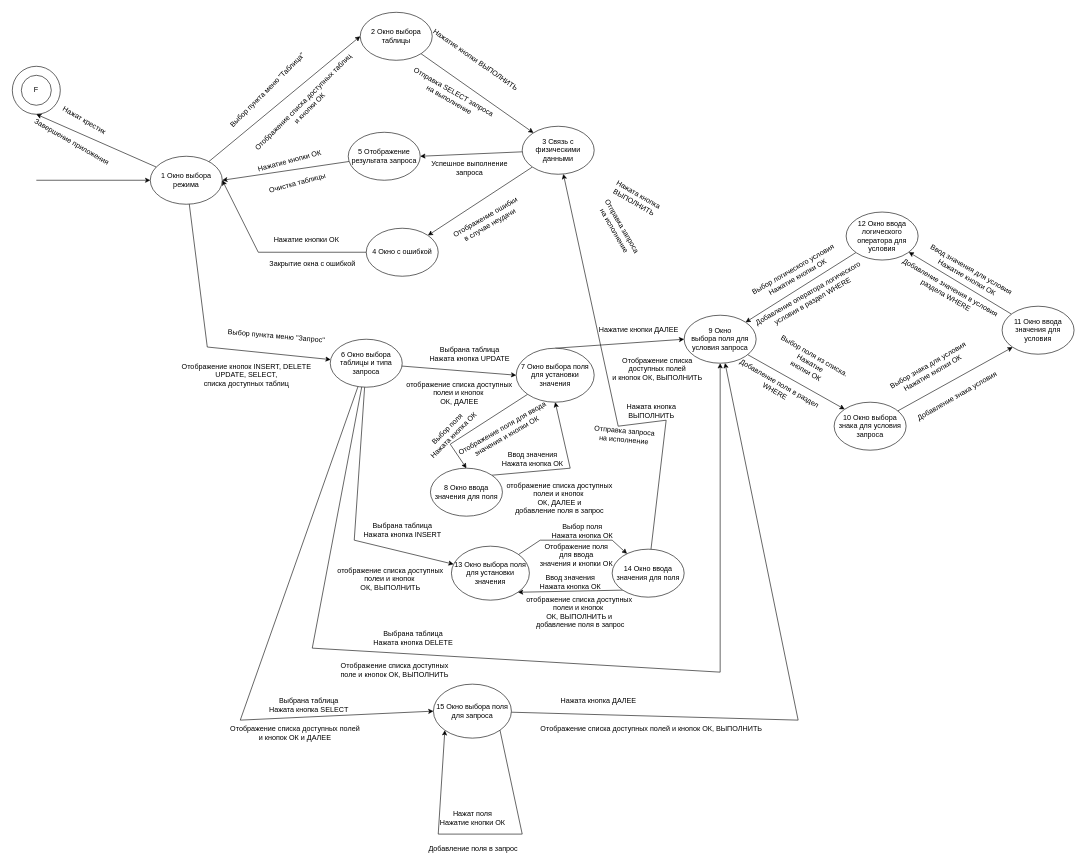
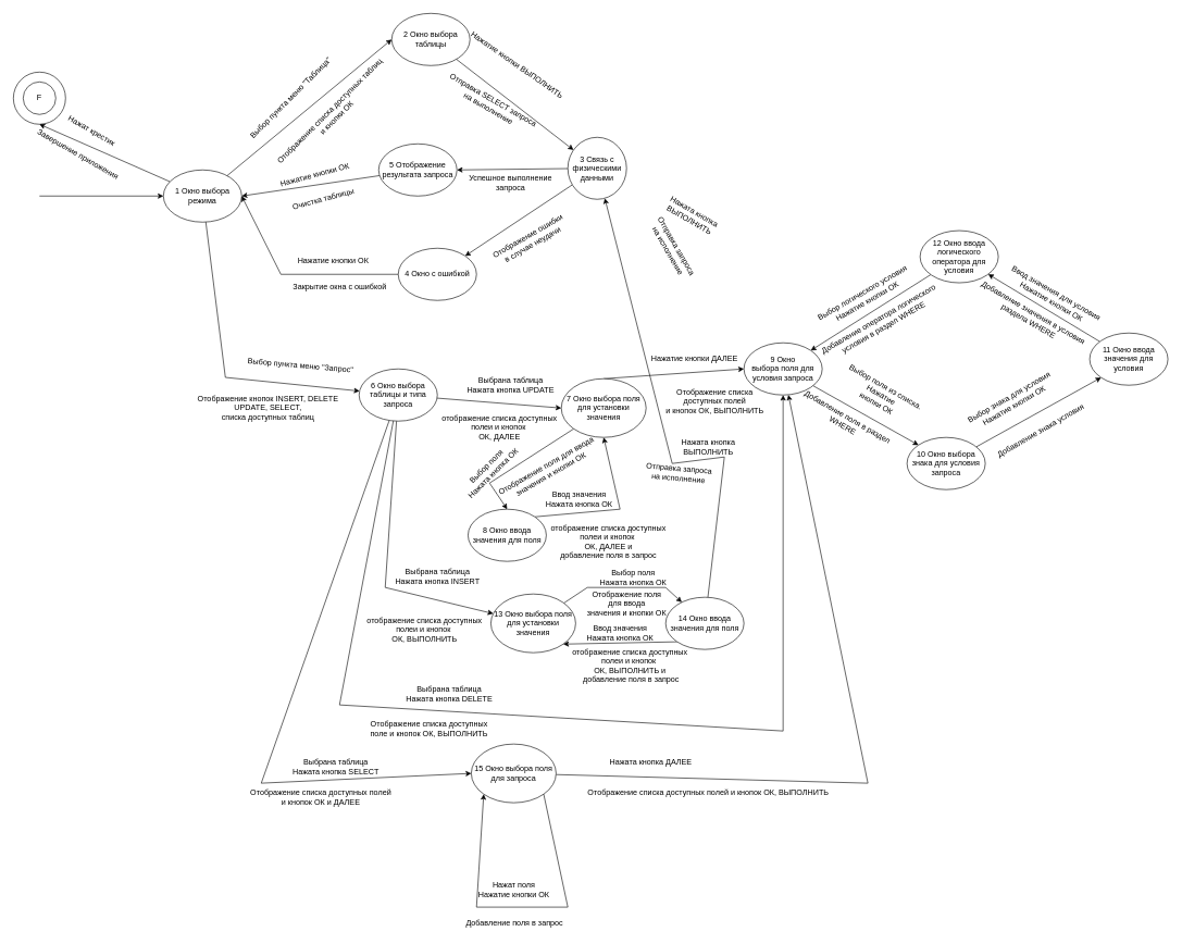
  <mxCell id="0" />
  <mxCell id="1" parent="0" />
  <mxCell id="2" value="" style="group" vertex="1" connectable="0" parent="1"><mxGeometry x="20" y="110" width="80" height="80" as="geometry" /></mxCell>
  <mxCell id="3" value="" style="ellipse;whiteSpace=wrap;html=1;aspect=fixed;" vertex="1" parent="2"><mxGeometry width="80" height="80" as="geometry" /></mxCell>
  <mxCell id="4" value="F" style="ellipse;whiteSpace=wrap;html=1;aspect=fixed;" vertex="1" parent="2"><mxGeometry x="15" y="15" width="50" height="50" as="geometry" /></mxCell>
  <mxCell id="5" style="rounded=0;orthogonalLoop=1;jettySize=auto;html=1;entryX=0.5;entryY=1;entryDx=0;entryDy=0;" edge="1" parent="1" source="8" target="3"><mxGeometry relative="1" as="geometry" /></mxCell>
  <mxCell id="6" style="edgeStyle=none;rounded=0;orthogonalLoop=1;jettySize=auto;html=1;entryX=0;entryY=0.5;entryDx=0;entryDy=0;" edge="1" parent="1" source="8" target="11"><mxGeometry relative="1" as="geometry" /></mxCell>
  <mxCell id="7" style="edgeStyle=none;rounded=0;orthogonalLoop=1;jettySize=auto;html=1;" edge="1" parent="1" source="8" target="16"><mxGeometry relative="1" as="geometry"><Array as="points"><mxPoint x="345" y="578" /></Array></mxGeometry></mxCell>
  <mxCell id="8" value="1 Окно выбора режима" style="ellipse;whiteSpace=wrap;html=1;" vertex="1" parent="1"><mxGeometry x="250" y="260" width="120" height="80" as="geometry" /></mxCell>
  <mxCell id="9" value="" style="endArrow=classic;html=1;entryX=0;entryY=0.5;entryDx=0;entryDy=0;" edge="1" parent="1" target="8"><mxGeometry width="50" height="50" relative="1" as="geometry"><mxPoint x="60" y="300" as="sourcePoint" /><mxPoint x="300" y="360" as="targetPoint" /></mxGeometry></mxCell>
  <mxCell id="10" style="edgeStyle=none;rounded=0;orthogonalLoop=1;jettySize=auto;html=1;" edge="1" parent="1" source="11" target="19"><mxGeometry relative="1" as="geometry" /></mxCell>
  <mxCell id="11" value="2 Окно выбора таблицы" style="ellipse;whiteSpace=wrap;html=1;" vertex="1" parent="1"><mxGeometry x="600" y="20" width="120" height="80" as="geometry" /></mxCell>
  <mxCell id="12" style="edgeStyle=none;rounded=0;orthogonalLoop=1;jettySize=auto;html=1;entryX=0;entryY=0.5;entryDx=0;entryDy=0;" edge="1" parent="1" source="16" target="26"><mxGeometry relative="1" as="geometry" /></mxCell>
  <mxCell id="13" style="edgeStyle=none;rounded=0;orthogonalLoop=1;jettySize=auto;html=1;" edge="1" parent="1" source="16" target="51"><mxGeometry relative="1" as="geometry"><Array as="points"><mxPoint x="590" y="900" /></Array></mxGeometry></mxCell>
  <mxCell id="14" style="edgeStyle=none;rounded=0;orthogonalLoop=1;jettySize=auto;html=1;entryX=0.5;entryY=1;entryDx=0;entryDy=0;" edge="1" parent="1" source="16" target="30"><mxGeometry relative="1" as="geometry"><Array as="points"><mxPoint x="520" y="1080" /><mxPoint x="1200" y="1120" /></Array></mxGeometry></mxCell>
  <mxCell id="15" style="edgeStyle=none;rounded=0;orthogonalLoop=1;jettySize=auto;html=1;entryX=0;entryY=0.5;entryDx=0;entryDy=0;" edge="1" parent="1" source="16" target="59"><mxGeometry relative="1" as="geometry"><Array as="points"><mxPoint x="400" y="1200" /></Array></mxGeometry></mxCell>
  <mxCell id="16" value="6 Окно выбора таблицы и типа запроса" style="ellipse;whiteSpace=wrap;html=1;" vertex="1" parent="1"><mxGeometry x="550" y="565" width="120" height="80" as="geometry" /></mxCell>
  <mxCell id="17" style="edgeStyle=none;rounded=0;orthogonalLoop=1;jettySize=auto;html=1;" edge="1" parent="1" source="19" target="21"><mxGeometry relative="1" as="geometry" /></mxCell>
  <mxCell id="18" style="edgeStyle=none;rounded=0;orthogonalLoop=1;jettySize=auto;html=1;entryX=1;entryY=0.5;entryDx=0;entryDy=0;" edge="1" parent="1" source="19" target="23"><mxGeometry relative="1" as="geometry" /></mxCell>
- <mxCell id="19" value="3 Связь с физическими данными" style="ellipse;whiteSpace=wrap;html=1;" vertex="1" parent="1"><mxGeometry x="870" y="210" width="120" height="80" as="geometry" /></mxCell>
+ <mxCell id="19" value="3 Связь с физическими данными" style="ellipse;whiteSpace=wrap;html=1;" vertex="1" parent="1"><mxGeometry x="870" y="210" width="90" height="95" as="geometry" /></mxCell>
  <mxCell id="20" style="edgeStyle=none;rounded=0;orthogonalLoop=1;jettySize=auto;html=1;entryX=1;entryY=0.5;entryDx=0;entryDy=0;" edge="1" parent="1" source="21" target="8"><mxGeometry relative="1" as="geometry"><Array as="points"><mxPoint x="430" y="420" /></Array></mxGeometry></mxCell>
  <mxCell id="21" value="4 Окно с ошибкой" style="ellipse;whiteSpace=wrap;html=1;" vertex="1" parent="1"><mxGeometry x="610" y="380" width="120" height="80" as="geometry" /></mxCell>
  <mxCell id="22" style="edgeStyle=none;rounded=0;orthogonalLoop=1;jettySize=auto;html=1;entryX=1;entryY=0.5;entryDx=0;entryDy=0;" edge="1" parent="1" source="23" target="8"><mxGeometry relative="1" as="geometry" /></mxCell>
  <mxCell id="23" value="5 Отображение результата запроса" style="ellipse;whiteSpace=wrap;html=1;" vertex="1" parent="1"><mxGeometry x="580" y="220" width="120" height="80" as="geometry" /></mxCell>
  <mxCell id="24" style="edgeStyle=none;rounded=0;orthogonalLoop=1;jettySize=auto;html=1;entryX=0;entryY=0.5;entryDx=0;entryDy=0;exitX=0.5;exitY=0;exitDx=0;exitDy=0;" edge="1" parent="1" source="26" target="30"><mxGeometry relative="1" as="geometry" /></mxCell>
  <mxCell id="25" style="edgeStyle=none;rounded=0;orthogonalLoop=1;jettySize=auto;html=1;entryX=0.5;entryY=0;entryDx=0;entryDy=0;exitX=0;exitY=1;exitDx=0;exitDy=0;" edge="1" parent="1" source="26" target="28"><mxGeometry relative="1" as="geometry"><Array as="points"><mxPoint x="750" y="740" /></Array></mxGeometry></mxCell>
  <mxCell id="26" value="7 Окно выбора поля для установки значения" style="ellipse;whiteSpace=wrap;html=1;" vertex="1" parent="1"><mxGeometry x="860" y="580" width="130" height="90" as="geometry" /></mxCell>
  <mxCell id="27" style="edgeStyle=none;rounded=0;orthogonalLoop=1;jettySize=auto;html=1;entryX=0.5;entryY=1;entryDx=0;entryDy=0;exitX=1;exitY=0;exitDx=0;exitDy=0;" edge="1" parent="1" source="28" target="26"><mxGeometry relative="1" as="geometry"><Array as="points"><mxPoint x="950" y="780" /></Array></mxGeometry></mxCell>
  <mxCell id="28" value="8&amp;nbsp;Окно ввода значения для поля" style="ellipse;whiteSpace=wrap;html=1;" vertex="1" parent="1"><mxGeometry x="717" y="780" width="120" height="80" as="geometry" /></mxCell>
  <mxCell id="29" style="edgeStyle=none;rounded=0;orthogonalLoop=1;jettySize=auto;html=1;entryX=0;entryY=0;entryDx=0;entryDy=0;" edge="1" parent="1" source="30" target="32"><mxGeometry relative="1" as="geometry" /></mxCell>
  <mxCell id="30" value="9&amp;nbsp;Окно &lt;br&gt;выбора поля для условия запроса" style="ellipse;whiteSpace=wrap;html=1;" vertex="1" parent="1"><mxGeometry x="1140" y="525" width="120" height="80" as="geometry" /></mxCell>
  <mxCell id="31" style="edgeStyle=none;rounded=0;orthogonalLoop=1;jettySize=auto;html=1;entryX=0;entryY=1;entryDx=0;entryDy=0;" edge="1" parent="1" source="32" target="34"><mxGeometry relative="1" as="geometry" /></mxCell>
  <mxCell id="32" value="10 Окно выбора знака для условия запроса" style="ellipse;whiteSpace=wrap;html=1;" vertex="1" parent="1"><mxGeometry x="1390" y="670" width="120" height="80" as="geometry" /></mxCell>
  <mxCell id="33" style="edgeStyle=none;rounded=0;orthogonalLoop=1;jettySize=auto;html=1;" edge="1" parent="1" source="34" target="36"><mxGeometry relative="1" as="geometry"><mxPoint x="1470" y="455" as="targetPoint" /></mxGeometry></mxCell>
  <mxCell id="34" value="11 Окно ввода значения для условия" style="ellipse;whiteSpace=wrap;html=1;" vertex="1" parent="1"><mxGeometry x="1670" y="510" width="120" height="80" as="geometry" /></mxCell>
  <mxCell id="35" style="edgeStyle=none;rounded=0;orthogonalLoop=1;jettySize=auto;html=1;entryX=1;entryY=0;entryDx=0;entryDy=0;" edge="1" parent="1" source="36" target="30"><mxGeometry relative="1" as="geometry" /></mxCell>
  <mxCell id="36" value="12 Окно ввода логического оператора для условия" style="ellipse;whiteSpace=wrap;html=1;" vertex="1" parent="1"><mxGeometry x="1410" y="353" width="120" height="80" as="geometry" /></mxCell>
  <mxCell id="37" value="Выбор пункта меню &quot;Таблица&quot;" style="text;html=1;align=center;verticalAlign=middle;resizable=0;points=[];;autosize=1;rotation=-45;" vertex="1" parent="1"><mxGeometry x="350" y="140" width="190" height="20" as="geometry" /></mxCell>
  <mxCell id="38" value="Отображение списка доступных таблиц&lt;br&gt;и кнопки ОК" style="text;html=1;align=center;verticalAlign=middle;resizable=0;points=[];;autosize=1;rotation=-45;" vertex="1" parent="1"><mxGeometry x="390" y="160" width="240" height="30" as="geometry" /></mxCell>
  <mxCell id="39" value="Нажатие кнопки ВЫПОЛНИТЬ" style="text;html=1;align=center;verticalAlign=middle;resizable=0;points=[];;autosize=1;rotation=35;" vertex="1" parent="1"><mxGeometry x="702" y="89" width="180" height="20" as="geometry" /></mxCell>
  <mxCell id="40" value="Отправка SELECT запроса&lt;br&gt;на выполнение" style="text;html=1;align=center;verticalAlign=middle;resizable=0;points=[];;autosize=1;rotation=30;" vertex="1" parent="1"><mxGeometry x="667" y="144" width="170" height="30" as="geometry" /></mxCell>
  <mxCell id="41" value="Успешное выполнение&lt;br&gt;запроса" style="text;html=1;align=center;verticalAlign=middle;resizable=0;points=[];;autosize=1;" vertex="1" parent="1"><mxGeometry x="712" y="265" width="140" height="30" as="geometry" /></mxCell>
  <mxCell id="42" value="Отображение ошибки&lt;br&gt;в случае неудачи" style="text;html=1;align=center;verticalAlign=middle;resizable=0;points=[];;autosize=1;rotation=-30;" vertex="1" parent="1"><mxGeometry x="742" y="353" width="140" height="30" as="geometry" /></mxCell>
  <mxCell id="43" value="Нажатие кнопки ОК" style="text;html=1;align=center;verticalAlign=middle;resizable=0;points=[];;autosize=1;" vertex="1" parent="1"><mxGeometry x="450" y="390" width="120" height="20" as="geometry" /></mxCell>
  <mxCell id="44" value="Закрытие окна с ошибкой" style="text;html=1;align=center;verticalAlign=middle;resizable=0;points=[];;autosize=1;" vertex="1" parent="1"><mxGeometry x="440" y="430" width="160" height="20" as="geometry" /></mxCell>
  <mxCell id="45" value="Нажатие кнопки ОК" style="text;html=1;align=center;verticalAlign=middle;resizable=0;points=[];;autosize=1;rotation=-15;" vertex="1" parent="1"><mxGeometry x="422" y="258" width="120" height="20" as="geometry" /></mxCell>
  <mxCell id="46" value="Очистка таблицы" style="text;html=1;align=center;verticalAlign=middle;resizable=0;points=[];;autosize=1;rotation=-15;" vertex="1" parent="1"><mxGeometry x="440" y="295" width="110" height="20" as="geometry" /></mxCell>
  <mxCell id="47" value="Выбор пункта меню &quot;Запрос&quot;" style="text;html=1;align=center;verticalAlign=middle;resizable=0;points=[];;autosize=1;rotation=5;" vertex="1" parent="1"><mxGeometry x="370" y="550" width="180" height="20" as="geometry" /></mxCell>
  <mxCell id="48" value="Отображение кнопок INSERT, DELETE&lt;br&gt;UPDATE, SELECT,&lt;br&gt;списка доступных таблиц" style="text;html=1;align=center;verticalAlign=middle;resizable=0;points=[];;autosize=1;" vertex="1" parent="1"><mxGeometry x="295" y="600" width="230" height="50" as="geometry" /></mxCell>
  <mxCell id="49" value="Нажата кнопка&lt;br&gt;ВЫПОЛНИТЬ" style="text;html=1;align=center;verticalAlign=middle;resizable=0;points=[];;autosize=1;rotation=30;" vertex="1" parent="1"><mxGeometry x="1010" y="315" width="100" height="30" as="geometry" /></mxCell>
  <mxCell id="50" style="edgeStyle=none;rounded=0;orthogonalLoop=1;jettySize=auto;html=1;" edge="1" parent="1" source="51" target="54"><mxGeometry relative="1" as="geometry"><Array as="points"><mxPoint x="900" y="900" /><mxPoint x="960" y="900" /><mxPoint x="1020" y="900" /></Array></mxGeometry></mxCell>
  <mxCell id="51" value="13 Окно выбора поля для установки значения" style="ellipse;whiteSpace=wrap;html=1;" vertex="1" parent="1"><mxGeometry x="752" y="910" width="130" height="90" as="geometry" /></mxCell>
  <mxCell id="52" style="edgeStyle=none;rounded=0;orthogonalLoop=1;jettySize=auto;html=1;entryX=1;entryY=1;entryDx=0;entryDy=0;exitX=0;exitY=1;exitDx=0;exitDy=0;" edge="1" parent="1" source="54" target="51"><mxGeometry relative="1" as="geometry" /></mxCell>
  <mxCell id="53" style="edgeStyle=none;rounded=0;orthogonalLoop=1;jettySize=auto;html=1;" edge="1" parent="1" source="54" target="19"><mxGeometry relative="1" as="geometry"><Array as="points"><mxPoint x="1110" y="700" /><mxPoint x="1030" y="710" /></Array></mxGeometry></mxCell>
  <mxCell id="54" value="14 Окно ввода значения для поля" style="ellipse;whiteSpace=wrap;html=1;" vertex="1" parent="1"><mxGeometry x="1020" y="915" width="120" height="80" as="geometry" /></mxCell>
  <mxCell id="55" value="Нажата кнопка&lt;br&gt;ВЫПОЛНИТЬ" style="text;html=1;align=center;verticalAlign=middle;resizable=0;points=[];;autosize=1;rotation=0;" vertex="1" parent="1"><mxGeometry x="1035" y="670" width="100" height="30" as="geometry" /></mxCell>
  <mxCell id="56" value="Отправка запроса&lt;br&gt;на исполнение" style="text;html=1;align=center;verticalAlign=middle;resizable=0;points=[];;autosize=1;rotation=60;" vertex="1" parent="1"><mxGeometry x="970" y="365" width="120" height="30" as="geometry" /></mxCell>
  <mxCell id="57" value="Отправка запроса&lt;br&gt;на исполнение" style="text;html=1;align=center;verticalAlign=middle;resizable=0;points=[];;autosize=1;rotation=5;" vertex="1" parent="1"><mxGeometry x="980" y="710" width="120" height="30" as="geometry" /></mxCell>
  <mxCell id="58" style="edgeStyle=none;rounded=0;orthogonalLoop=1;jettySize=auto;html=1;" edge="1" parent="1" source="59" target="30"><mxGeometry relative="1" as="geometry"><Array as="points"><mxPoint x="1330" y="1200" /></Array></mxGeometry></mxCell>
  <mxCell id="59" value="15 Окно выбора поля для запроса" style="ellipse;whiteSpace=wrap;html=1;" vertex="1" parent="1"><mxGeometry x="722" y="1140" width="130" height="90" as="geometry" /></mxCell>
  <mxCell id="60" value="Выбрана таблица&lt;br&gt;Нажата кнопка INSERT" style="text;html=1;align=center;verticalAlign=middle;resizable=0;points=[];;autosize=1;" vertex="1" parent="1"><mxGeometry x="595" y="869" width="150" height="30" as="geometry" /></mxCell>
  <mxCell id="61" value="Выбрана таблица&lt;br&gt;Нажата кнопка UPDATE " style="text;html=1;align=center;verticalAlign=middle;resizable=0;points=[];;autosize=1;" vertex="1" parent="1"><mxGeometry x="707" y="575" width="150" height="30" as="geometry" /></mxCell>
  <mxCell id="62" value="отображение списка доступных&lt;br&gt;полеи и кнопок&amp;nbsp;&lt;br&gt;ОК, ДАЛЕЕ" style="text;html=1;align=center;verticalAlign=middle;resizable=0;points=[];;autosize=1;" vertex="1" parent="1"><mxGeometry x="670" y="630" width="190" height="50" as="geometry" /></mxCell>
  <mxCell id="63" value="Нажатие кнопки ДАЛЕЕ" style="text;html=1;align=center;verticalAlign=middle;resizable=0;points=[];;autosize=1;" vertex="1" parent="1"><mxGeometry x="989" y="540" width="150" height="20" as="geometry" /></mxCell>
  <mxCell id="64" value="Отображение списка &lt;br&gt;доступных полей&lt;br&gt;и кнопок ОК, ВЫПОЛНИТЬ" style="text;html=1;align=center;verticalAlign=middle;resizable=0;points=[];;autosize=1;" vertex="1" parent="1"><mxGeometry x="1010" y="590" width="170" height="50" as="geometry" /></mxCell>
  <mxCell id="65" value="Выбор поля&lt;br&gt;Нажата кнопка ОК" style="text;html=1;align=center;verticalAlign=middle;resizable=0;points=[];;autosize=1;rotation=-45;" vertex="1" parent="1"><mxGeometry x="690" y="705" width="120" height="30" as="geometry" /></mxCell>
  <mxCell id="66" value="отображение списка доступных&lt;br&gt;полеи и кнопок&amp;nbsp;&lt;br&gt;ОК, ВЫПОЛНИТЬ" style="text;html=1;align=center;verticalAlign=middle;resizable=0;points=[];;autosize=1;" vertex="1" parent="1"><mxGeometry x="555" y="940" width="190" height="50" as="geometry" /></mxCell>
  <mxCell id="67" value="Ввод значения&lt;br&gt;Нажата кнопка ОК" style="text;html=1;align=center;verticalAlign=middle;resizable=0;points=[];;autosize=1;" vertex="1" parent="1"><mxGeometry x="827" y="750" width="120" height="30" as="geometry" /></mxCell>
  <mxCell id="68" value="отображение списка доступных&lt;br&gt;полеи и кнопок&amp;nbsp;&lt;br&gt;ОК, ВЫПОЛНИТЬ и&lt;br&gt;&amp;nbsp;добавление поля в запрос" style="text;html=1;align=center;verticalAlign=middle;resizable=0;points=[];;autosize=1;" vertex="1" parent="1"><mxGeometry x="870" y="990" width="190" height="60" as="geometry" /></mxCell>
  <mxCell id="69" value="Отображение поля для ввода&lt;br&gt;значения и кнопки ОК" style="text;html=1;align=center;verticalAlign=middle;resizable=0;points=[];;autosize=1;rotation=-30;" vertex="1" parent="1"><mxGeometry x="750" y="705" width="180" height="30" as="geometry" /></mxCell>
  <mxCell id="70" value="отображение списка доступных&lt;br&gt;полеи и кнопок&amp;nbsp;&lt;br&gt;ОК, ДАЛЕЕ и&lt;br&gt;добавление поля в запрос" style="text;html=1;align=center;verticalAlign=middle;resizable=0;points=[];;autosize=1;" vertex="1" parent="1"><mxGeometry x="837" y="800" width="190" height="60" as="geometry" /></mxCell>
  <mxCell id="71" value="Выбор поля&lt;br&gt;Нажата кнопка ОК" style="text;html=1;align=center;verticalAlign=middle;resizable=0;points=[];;autosize=1;" vertex="1" parent="1"><mxGeometry x="910" y="870" width="120" height="30" as="geometry" /></mxCell>
  <mxCell id="72" value="Ввод значения&lt;br&gt;Нажата кнопка ОК" style="text;html=1;align=center;verticalAlign=middle;resizable=0;points=[];;autosize=1;" vertex="1" parent="1"><mxGeometry x="890" y="955" width="120" height="30" as="geometry" /></mxCell>
  <mxCell id="73" value="Отображение поля &lt;br&gt;для ввода&lt;br&gt;значения и кнопки ОК" style="text;html=1;align=center;verticalAlign=middle;resizable=0;points=[];;autosize=1;rotation=0;" vertex="1" parent="1"><mxGeometry x="890" y="900" width="140" height="50" as="geometry" /></mxCell>
  <mxCell id="74" style="edgeStyle=none;rounded=0;orthogonalLoop=1;jettySize=auto;html=1;entryX=0;entryY=1;entryDx=0;entryDy=0;exitX=1;exitY=1;exitDx=0;exitDy=0;" edge="1" parent="1" source="59" target="59"><mxGeometry relative="1" as="geometry"><Array as="points"><mxPoint x="870" y="1390" /><mxPoint x="730" y="1390" /></Array></mxGeometry></mxCell>
  <mxCell id="75" value="Выбрана таблица&lt;br&gt;Нажата кнопка DELETE" style="text;html=1;align=center;verticalAlign=middle;resizable=0;points=[];;autosize=1;" vertex="1" parent="1"><mxGeometry x="613" y="1049" width="150" height="30" as="geometry" /></mxCell>
  <mxCell id="76" value="Отображение списка доступных&lt;br&gt;поле и кнопок ОК, ВЫПОЛНИТЬ" style="text;html=1;align=center;verticalAlign=middle;resizable=0;points=[];;autosize=1;" vertex="1" parent="1"><mxGeometry x="557" y="1102" width="200" height="30" as="geometry" /></mxCell>
  <mxCell id="77" value="Выбрана таблица&lt;br&gt;Нажата кнопка SELECT" style="text;html=1;align=center;verticalAlign=middle;resizable=0;points=[];;autosize=1;" vertex="1" parent="1"><mxGeometry x="439" y="1160" width="150" height="30" as="geometry" /></mxCell>
  <mxCell id="78" value="Отображение списка доступных полей&lt;br&gt;и кнопок ОК и ДАЛЕЕ" style="text;html=1;align=center;verticalAlign=middle;resizable=0;points=[];;autosize=1;" vertex="1" parent="1"><mxGeometry x="376" y="1207" width="230" height="30" as="geometry" /></mxCell>
  <mxCell id="79" value="Нажата кнопка ДАЛЕЕ" style="text;html=1;align=center;verticalAlign=middle;resizable=0;points=[];;autosize=1;" vertex="1" parent="1"><mxGeometry x="927" y="1158" width="140" height="20" as="geometry" /></mxCell>
  <mxCell id="80" value="Отображение списка доступных полей и кнопок ОК, ВЫПОЛНИТЬ" style="text;html=1;align=center;verticalAlign=middle;resizable=0;points=[];;autosize=1;" vertex="1" parent="1"><mxGeometry x="890" y="1205" width="390" height="20" as="geometry" /></mxCell>
  <mxCell id="81" value="Нажат поля&lt;br&gt;Нажатие кнопки ОК" style="text;html=1;align=center;verticalAlign=middle;resizable=0;points=[];;autosize=1;" vertex="1" parent="1"><mxGeometry x="727" y="1349" width="120" height="30" as="geometry" /></mxCell>
  <mxCell id="82" value="Добавление поля в запрос" style="text;html=1;align=center;verticalAlign=middle;resizable=0;points=[];;autosize=1;" vertex="1" parent="1"><mxGeometry x="708" y="1405" width="160" height="20" as="geometry" /></mxCell>
  <mxCell id="83" value="Выбор поля из списка.&lt;br&gt;Нажатие&lt;br&gt;кнопки ОК" style="text;html=1;align=center;verticalAlign=middle;resizable=0;points=[];;autosize=1;rotation=30;" vertex="1" parent="1"><mxGeometry x="1280" y="580" width="140" height="50" as="geometry" /></mxCell>
  <mxCell id="84" value="Добавление поля в раздел&lt;br&gt;WHERE" style="text;html=1;align=center;verticalAlign=middle;resizable=0;points=[];;autosize=1;rotation=30;" vertex="1" parent="1"><mxGeometry x="1210" y="630" width="170" height="30" as="geometry" /></mxCell>
  <mxCell id="85" value="Выбор знака для условия&lt;br&gt;Нажатие кнопки ОК" style="text;html=1;align=center;verticalAlign=middle;resizable=0;points=[];;autosize=1;rotation=-30;" vertex="1" parent="1"><mxGeometry x="1470" y="600" width="160" height="30" as="geometry" /></mxCell>
  <mxCell id="86" value="Добавление знака условия" style="text;html=1;align=center;verticalAlign=middle;resizable=0;points=[];;autosize=1;rotation=-30;" vertex="1" parent="1"><mxGeometry x="1510" y="650" width="170" height="20" as="geometry" /></mxCell>
  <mxCell id="87" value="Ввод значения для условия&lt;br&gt;Нажатие кнопки ОК" style="text;html=1;align=center;verticalAlign=middle;resizable=0;points=[];;autosize=1;rotation=30;" vertex="1" parent="1"><mxGeometry x="1530" y="440" width="170" height="30" as="geometry" /></mxCell>
  <mxCell id="88" value="Добавление значения в условия&lt;br&gt;раздела WHERE" style="text;html=1;align=center;verticalAlign=middle;resizable=0;points=[];;autosize=1;rotation=30;" vertex="1" parent="1"><mxGeometry x="1480" y="470" width="200" height="30" as="geometry" /></mxCell>
  <mxCell id="89" value="Выбор логического условия&lt;br&gt;Нажатие кнопки ОК" style="text;html=1;align=center;verticalAlign=middle;resizable=0;points=[];;autosize=1;rotation=-30;" vertex="1" parent="1"><mxGeometry x="1240" y="440" width="170" height="30" as="geometry" /></mxCell>
  <mxCell id="90" value="Добавление оператора логического &lt;br&gt;условия в раздел WHERE" style="text;html=1;align=center;verticalAlign=middle;resizable=0;points=[];;autosize=1;rotation=-30;" vertex="1" parent="1"><mxGeometry x="1240" y="480" width="220" height="30" as="geometry" /></mxCell>
  <mxCell id="91" value="Нажат крестик" style="text;html=1;align=center;verticalAlign=middle;resizable=0;points=[];;autosize=1;rotation=30;" vertex="1" parent="1"><mxGeometry x="90" y="190" width="100" height="20" as="geometry" /></mxCell>
  <mxCell id="92" value="Завершение приложения" style="text;html=1;align=center;verticalAlign=middle;resizable=0;points=[];;autosize=1;rotation=30;" vertex="1" parent="1"><mxGeometry x="39" y="226" width="160" height="20" as="geometry" /></mxCell>
